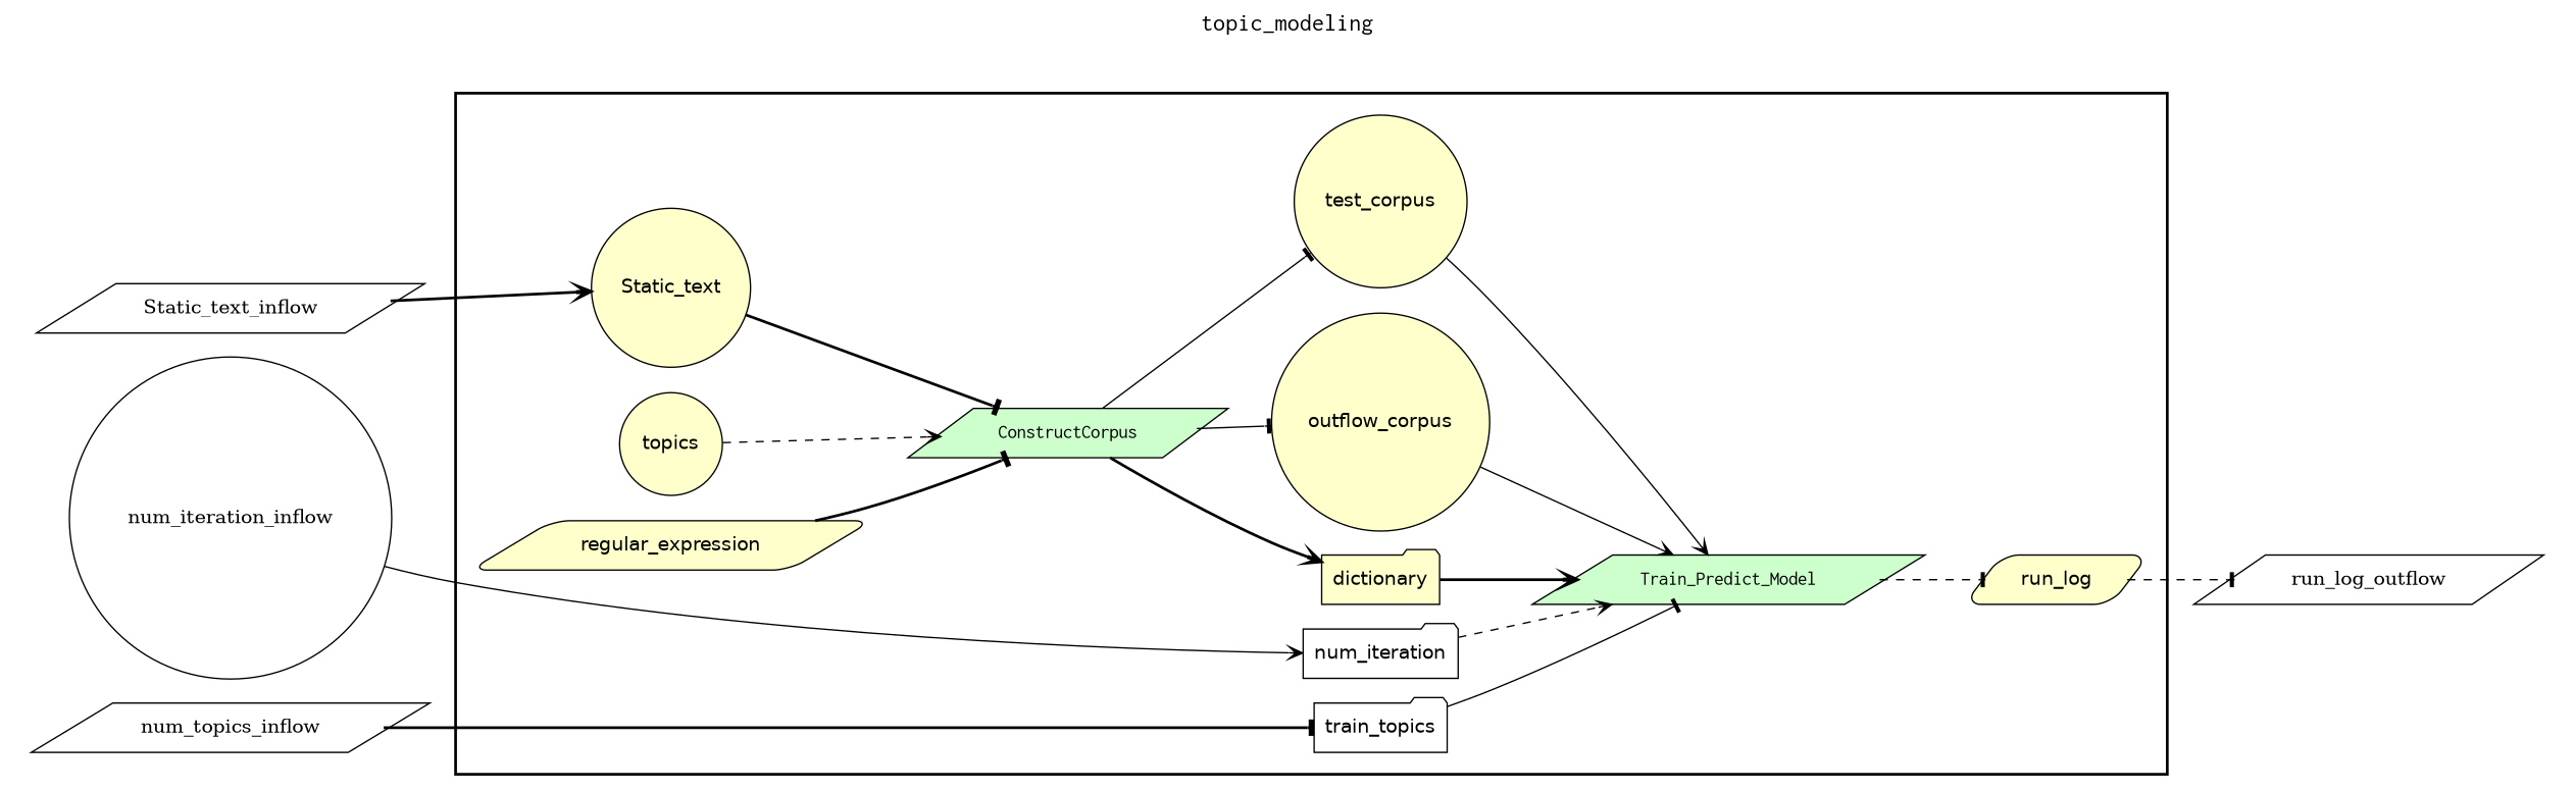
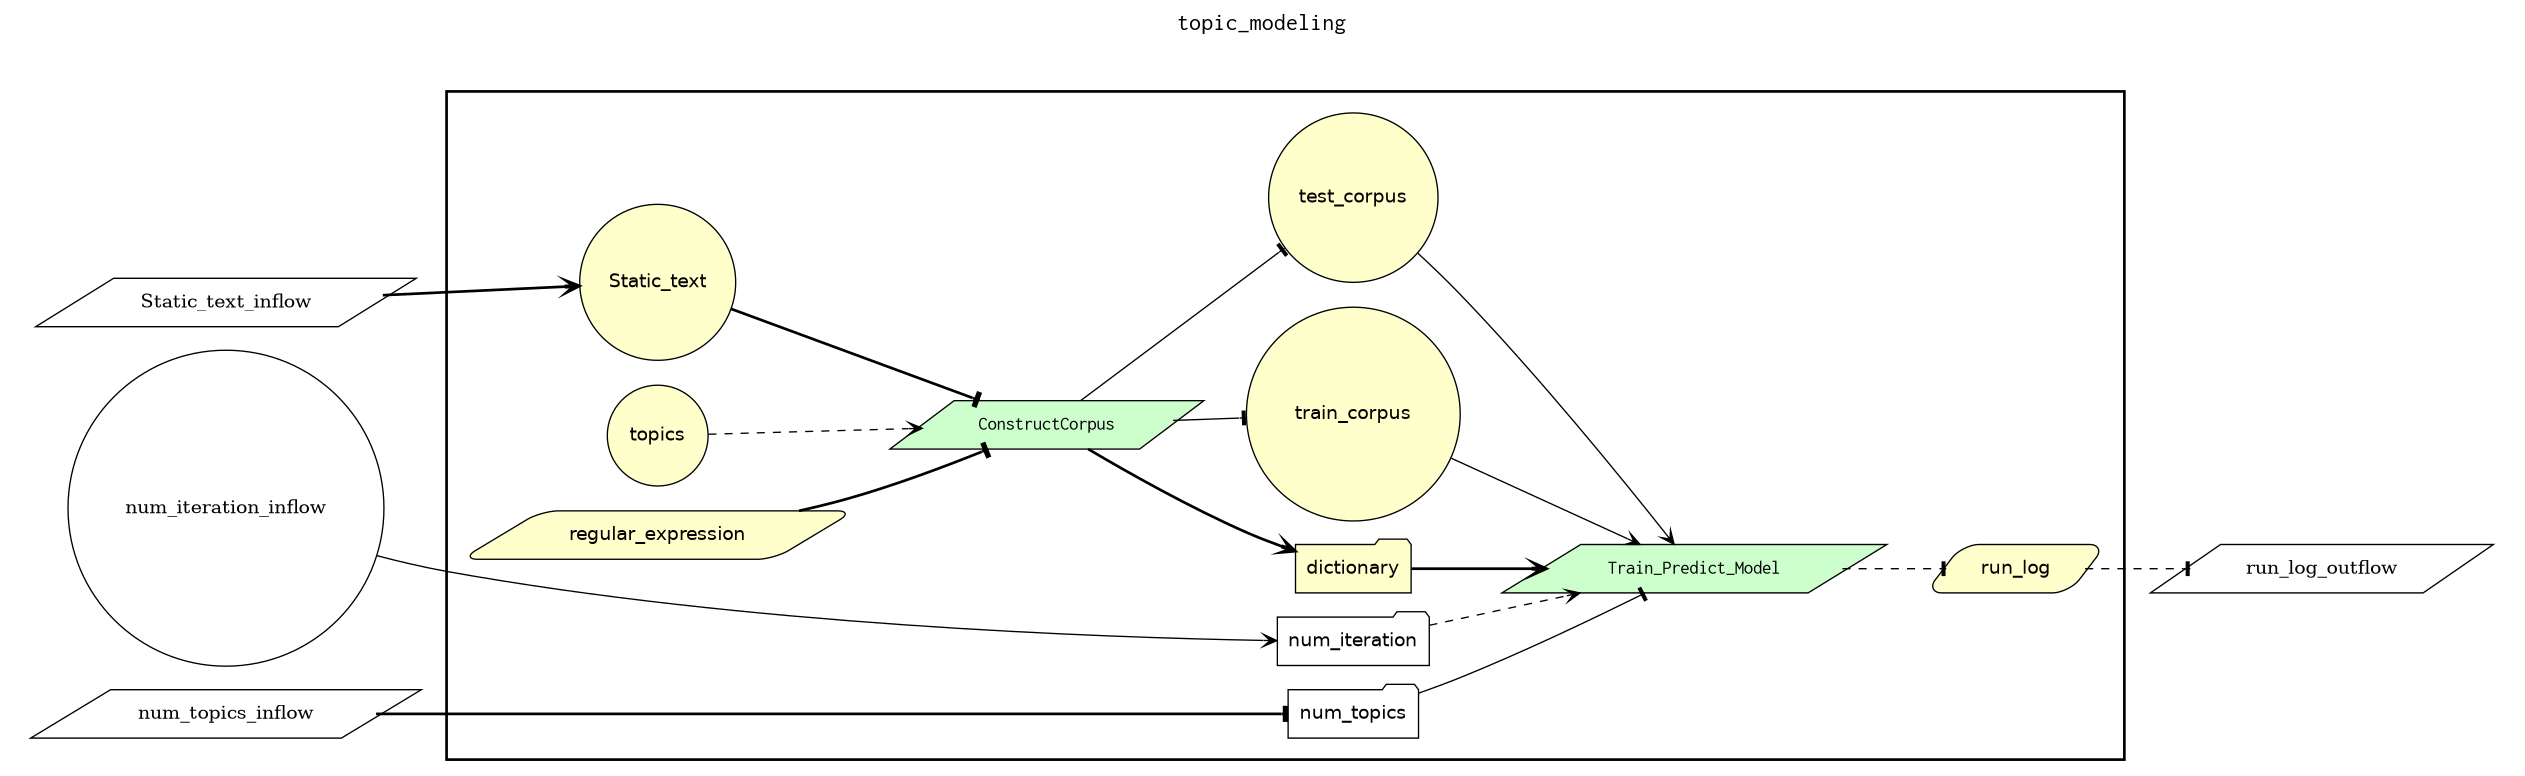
  digraph {
    fontname=Courier
    fontsize=18
    label=topic_modeling
    labelloc=t
    rankdir=LR
    node [fillcolor="#FFFFCC" fontname=Helvetica peripheries=1 shape=parallelogram style="rounded,filled"]
    edge [arrowhead=vee style=bold]
    ConstructCorpus [fillcolor="#CCFFCC" fontname=Courier style=filled]
    Train_Predict_Model [fillcolor="#CCFFCC" fontname=Courier style=filled]
    Static_text [shape=circle]
    n4 [label=topics shape=circle]
    regular_expression
    dictionary [shape=folder]
-   train_corpus [shape=circle label=outflow_corpus]
+   train_corpus [shape=circle]
    test_corpus [shape=circle]
    run_log
    num_iteration [fillcolor="#FFFFFF" shape=folder]
-   num_topics [fillcolor="#FFFFFF" shape=folder label=train_topics]
+   num_topics [fillcolor="#FFFFFF" shape=folder]
    Static_text_inflow [fillcolor="#FFFFFF" width=0.2 fontname="" style=""]
    num_iteration_inflow [fillcolor="#FFFFFF" shape=circle width=0.2 fontname="" style=""]
    num_topics_inflow [fillcolor="#FFFFFF" width=0.2 fontname="" style=""]
    run_log_outflow [fillcolor="#FFFFFF" width=0.2 fontname="" style=""]
    subgraph cluster_1 {
      color=black
      label=""
      penwidth=2
      subgraph cluster_2 {
        color=white
        label=""
        penwidth=2
        ConstructCorpus
        Train_Predict_Model
        Static_text
        n4
        regular_expression
        dictionary
        train_corpus
        test_corpus
        run_log
        num_iteration
        num_topics
      }
    }
    subgraph cluster_3 {
      color=white
      label=""
      penwidth=2
      subgraph cluster_4 {
        color=white
        label=""
        penwidth=2
        Static_text_inflow
        num_iteration_inflow
        num_topics_inflow
      }
    }
    subgraph cluster_5 {
      color=white
      label=""
      penwidth=2
      subgraph cluster_6 {
        color=white
        label=""
        penwidth=2
        run_log_outflow
      }
    }
    ConstructCorpus -> dictionary
    ConstructCorpus -> train_corpus [arrowhead=tee style=solid]
    ConstructCorpus -> test_corpus [arrowhead=tee style=solid]
    Train_Predict_Model -> run_log [arrowhead=tee style=dashed]
    Static_text -> ConstructCorpus [arrowhead=tee]
    n4 -> ConstructCorpus [style=dashed]
    regular_expression -> ConstructCorpus [arrowhead=tee]
    dictionary -> Train_Predict_Model
    train_corpus -> Train_Predict_Model [style=solid]
    test_corpus -> Train_Predict_Model [style=solid]
    run_log -> run_log_outflow [arrowhead=tee style=dashed]
    num_iteration -> Train_Predict_Model [style=dashed]
    num_topics -> Train_Predict_Model [arrowhead=tee style=solid]
    Static_text_inflow -> Static_text
    num_iteration_inflow -> num_iteration [style=solid]
    num_topics_inflow -> num_topics [arrowhead=tee]
  }
